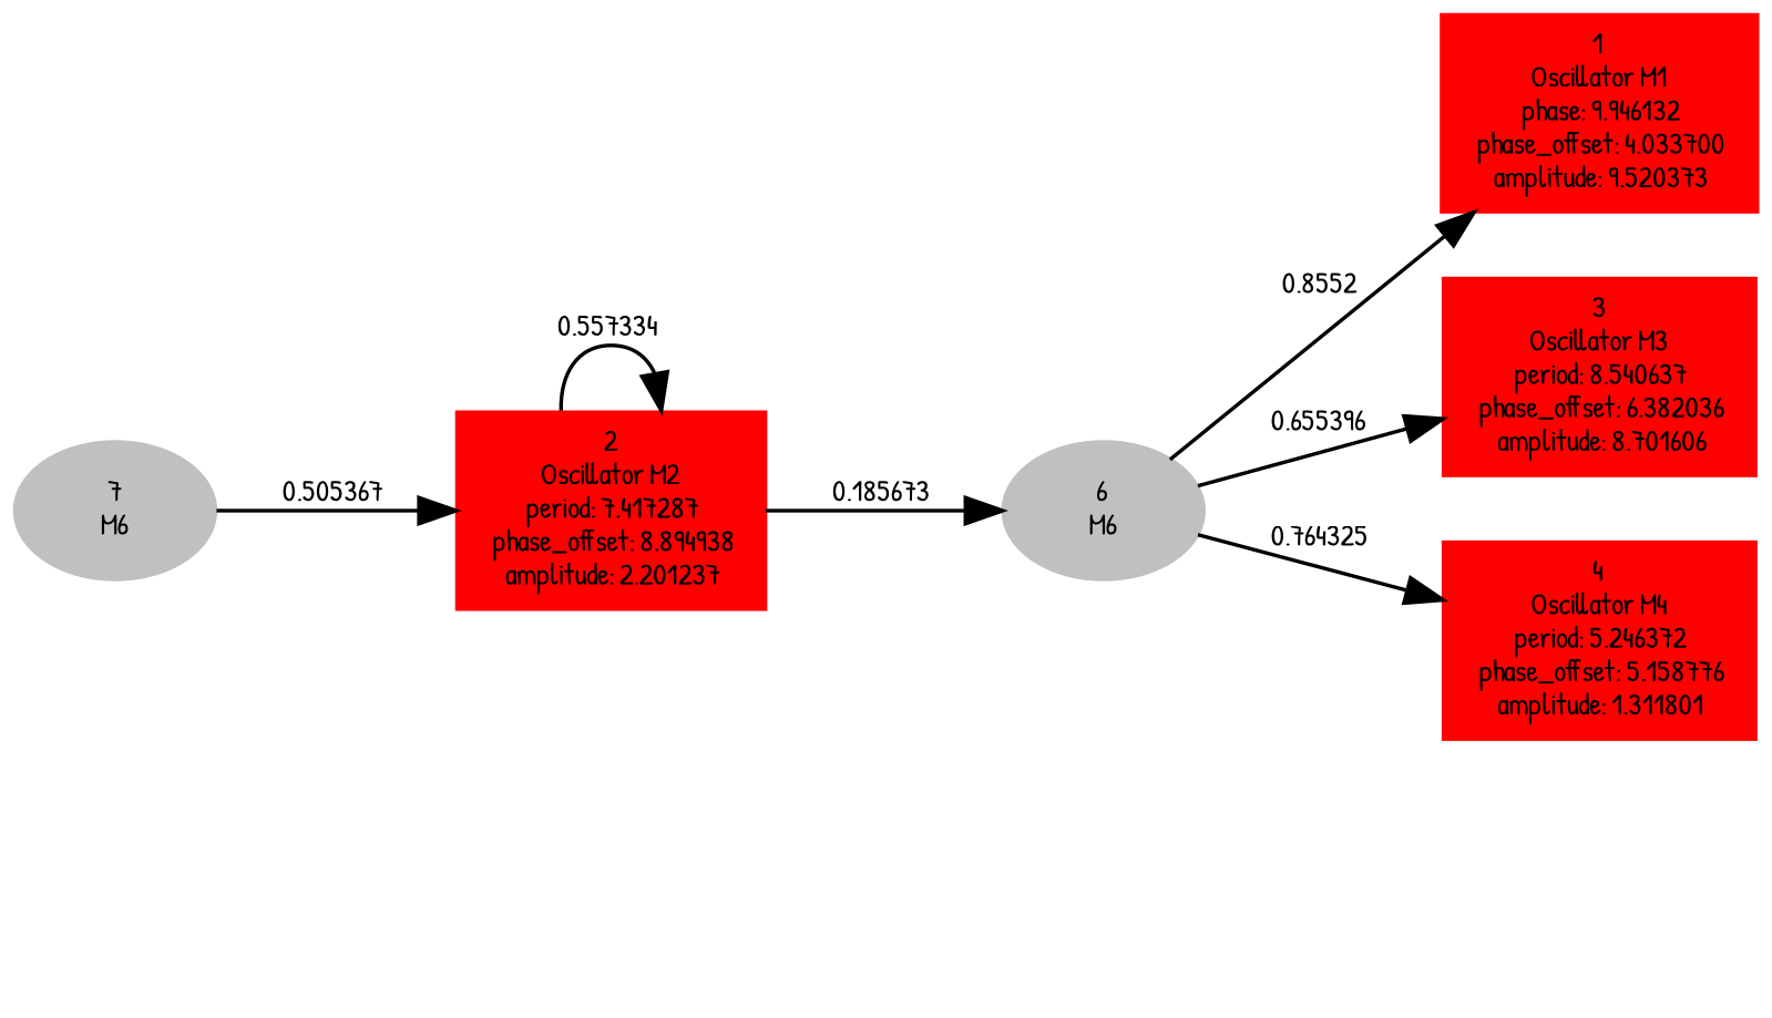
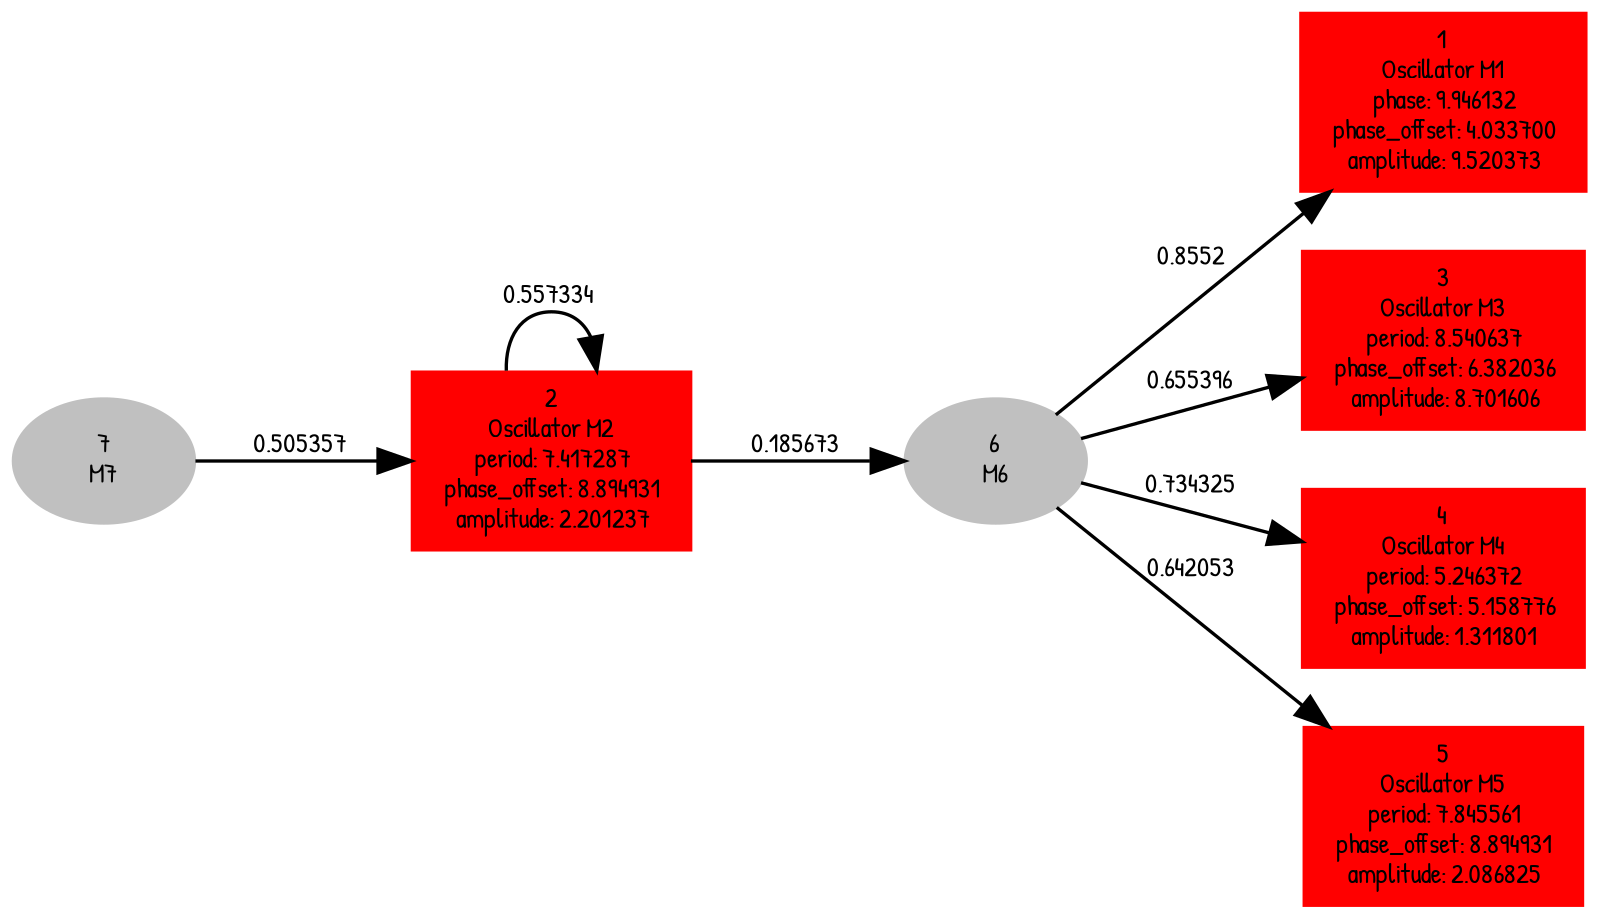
  digraph {
    fontname="Patrick Hand"
    forcelabels=true
    rankdir=LR
    node [color=red fontname="Patrick Hand" fontsize=8 shape=box style=filled]
    edge [fontname="Patrick Hand" fontsize=8]
    n1 [label=<1<BR />Oscillator M1<BR /> phase: 9.946132<BR /> phase_offset: 4.033700<BR /> amplitude: 9.520373>]
-   n2 [label=<2<BR />Oscillator M2<BR /> period: 7.417287<BR /> phase_offset: 8.894938<BR /> amplitude: 2.201237>]
+   n2 [label=<2<BR />Oscillator M2<BR /> period: 7.417287<BR /> phase_offset: 8.894931<BR /> amplitude: 2.201237>]
    n3 [color=grey label=<6<BR/>M6> shape=""]
    n4 [label=<3<BR />Oscillator M3<BR /> period: 8.540637<BR /> phase_offset: 6.382036<BR /> amplitude: 8.701606>]
    n5 [label=<4<BR />Oscillator M4<BR /> period: 5.246372<BR /> phase_offset: 5.158776<BR /> amplitude: 1.311801>]
-   n7 [color=grey label=<7<BR/>M6> shape=""]
+   n6 [label=<5<BR />Oscillator M5<BR /> period: 7.845561<BR /> phase_offset: 8.894931<BR /> amplitude: 2.086825>]
+   n7 [color=grey label=<7<BR/>M7> shape=""]
    n2 -> n2 [label="0.557334 "]
    n2 -> n3 [label="0.185673 "]
    n3 -> n1 [label="0.8552 "]
    n3 -> n4 [label="0.655396 "]
-   n3 -> n5 [label="0.764325 "]
-   n7 -> n2 [label="0.505367 "]
+   n3 -> n5 [label="0.734325 "]
+   n3 -> n6 [label="0.642053 "]
+   n7 -> n2 [label="0.505357 "]
  }
